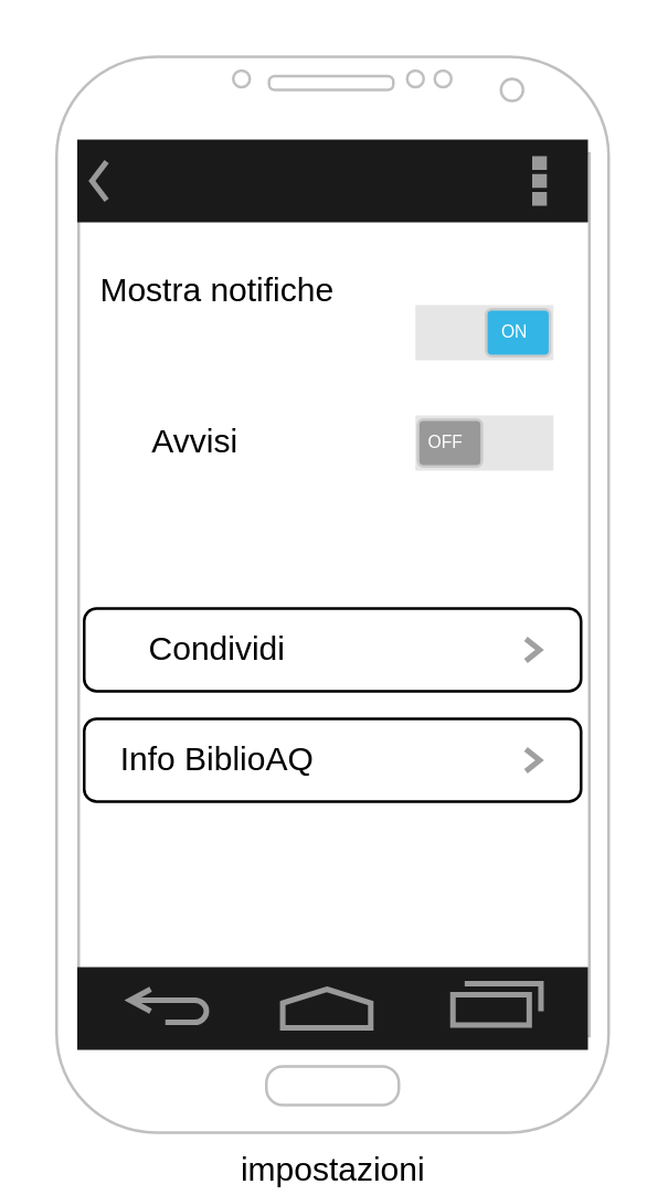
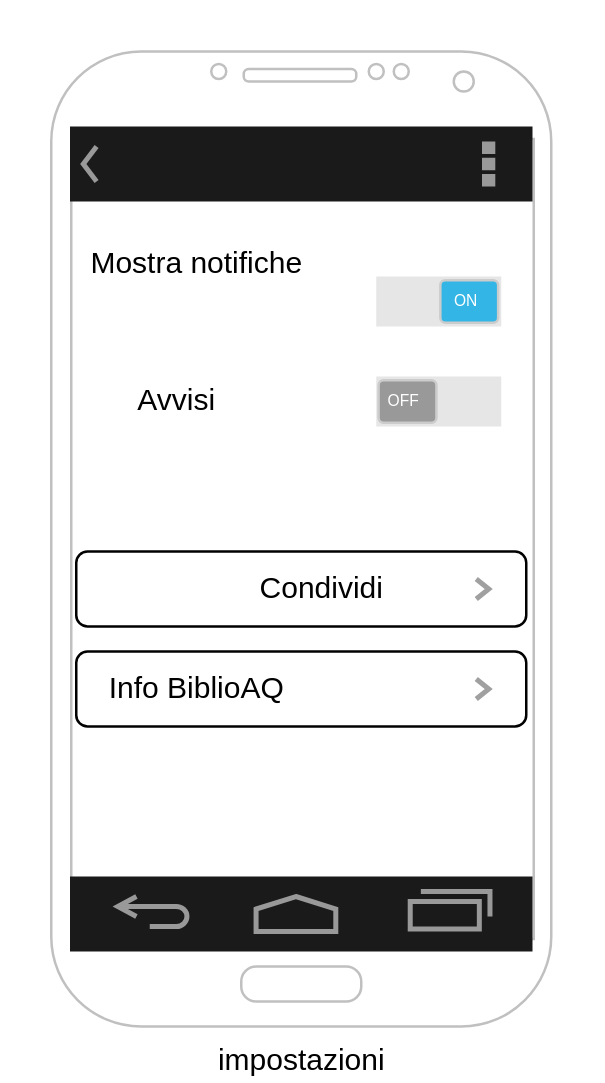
  <mxCell id="0" />
  <mxCell id="1" parent="0" />
  <mxCell id="2" value="" style="rounded=1;whiteSpace=wrap;html=1;" vertex="1" parent="1"><mxGeometry x="30" y="220" width="180" height="30" as="geometry" /></mxCell>
  <mxCell id="3" value="impostazioni" style="verticalLabelPosition=bottom;verticalAlign=top;html=1;shadow=0;dashed=0;strokeWidth=1;shape=mxgraph.android.phone2;strokeColor=#c0c0c0;" vertex="1" parent="1"><mxGeometry x="20" y="20" width="200" height="390" as="geometry" /></mxCell>
  <mxCell id="4" value="" style="verticalLabelPosition=bottom;verticalAlign=top;html=1;shadow=0;dashed=0;strokeWidth=2;shape=mxgraph.android.navigation_bar_1;fillColor=#1A1A1A;strokeColor=#999999;" vertex="1" parent="1"><mxGeometry x="27.5" y="350" width="185" height="30" as="geometry" /></mxCell>
  <mxCell id="5" value="" style="strokeWidth=1;html=1;shadow=0;dashed=0;shape=mxgraph.android.action_bar;fillColor=#1A1A1A;strokeColor=#c0c0c0;strokeWidth=2;fontColor=#FFFFFF;" vertex="1" parent="1"><mxGeometry x="27.5" y="50" width="185" height="30" as="geometry" /></mxCell>
  <mxCell id="6" value="" style="verticalLabelPosition=bottom;verticalAlign=top;html=1;shadow=0;dashed=0;strokeWidth=1;shape=mxgraph.android.switch_on;fillColor=#E6E6E6;" vertex="1" parent="1"><mxGeometry x="150" y="110" width="50" height="20" as="geometry" /></mxCell>
  <mxCell id="7" value="" style="verticalLabelPosition=bottom;verticalAlign=top;html=1;shadow=0;dashed=0;strokeWidth=1;shape=mxgraph.android.switch_off;fillColor=#E6E6E6;" vertex="1" parent="1"><mxGeometry x="150" y="150" width="50" height="20" as="geometry" /></mxCell>
  <mxCell id="8" value="Mostra notifiche" style="text;html=1;align=center;verticalAlign=middle;resizable=0;points=[];autosize=1;strokeColor=none;" vertex="1" parent="1"><mxGeometry x="27.5" y="95" width="100" height="20" as="geometry" /></mxCell>
- <mxCell id="9" value="Condividi" style="text;html=1;align=center;verticalAlign=middle;resizable=0;points=[];autosize=1;strokeColor=none;" vertex="1" parent="1"><mxGeometry x="47.5" y="225" width="60" height="20" as="geometry" /></mxCell>
+ <mxCell id="9" value="Condividi" style="text;html=1;align=center;verticalAlign=middle;resizable=0;points=[];autosize=1;strokeColor=none;" vertex="1" parent="1"><mxGeometry x="97.5" y="225" width="60" height="20" as="geometry" /></mxCell>
  <mxCell id="10" value="" style="html=1;verticalLabelPosition=bottom;labelBackgroundColor=#ffffff;verticalAlign=top;shadow=0;dashed=0;strokeWidth=2;shape=mxgraph.ios7.misc.more;strokeColor=#a0a0a0;" vertex="1" parent="1"><mxGeometry x="190" y="231" width="5" height="8" as="geometry" /></mxCell>
  <mxCell id="11" value="Avvisi" style="text;html=1;align=center;verticalAlign=middle;resizable=0;points=[];autosize=1;strokeColor=none;" vertex="1" parent="1"><mxGeometry x="45" y="150" width="50" height="20" as="geometry" /></mxCell>
  <mxCell id="12" value="" style="rounded=1;whiteSpace=wrap;html=1;" vertex="1" parent="1"><mxGeometry x="30" y="260" width="180" height="30" as="geometry" /></mxCell>
  <mxCell id="13" value="" style="html=1;verticalLabelPosition=bottom;labelBackgroundColor=#ffffff;verticalAlign=top;shadow=0;dashed=0;strokeWidth=2;shape=mxgraph.ios7.misc.more;strokeColor=#a0a0a0;" vertex="1" parent="1"><mxGeometry x="190" y="271" width="5" height="8" as="geometry" /></mxCell>
  <mxCell id="14" value="Info BiblioAQ" style="text;html=1;align=center;verticalAlign=middle;resizable=0;points=[];autosize=1;strokeColor=none;" vertex="1" parent="1"><mxGeometry x="32.5" y="265" width="90" height="20" as="geometry" /></mxCell>
